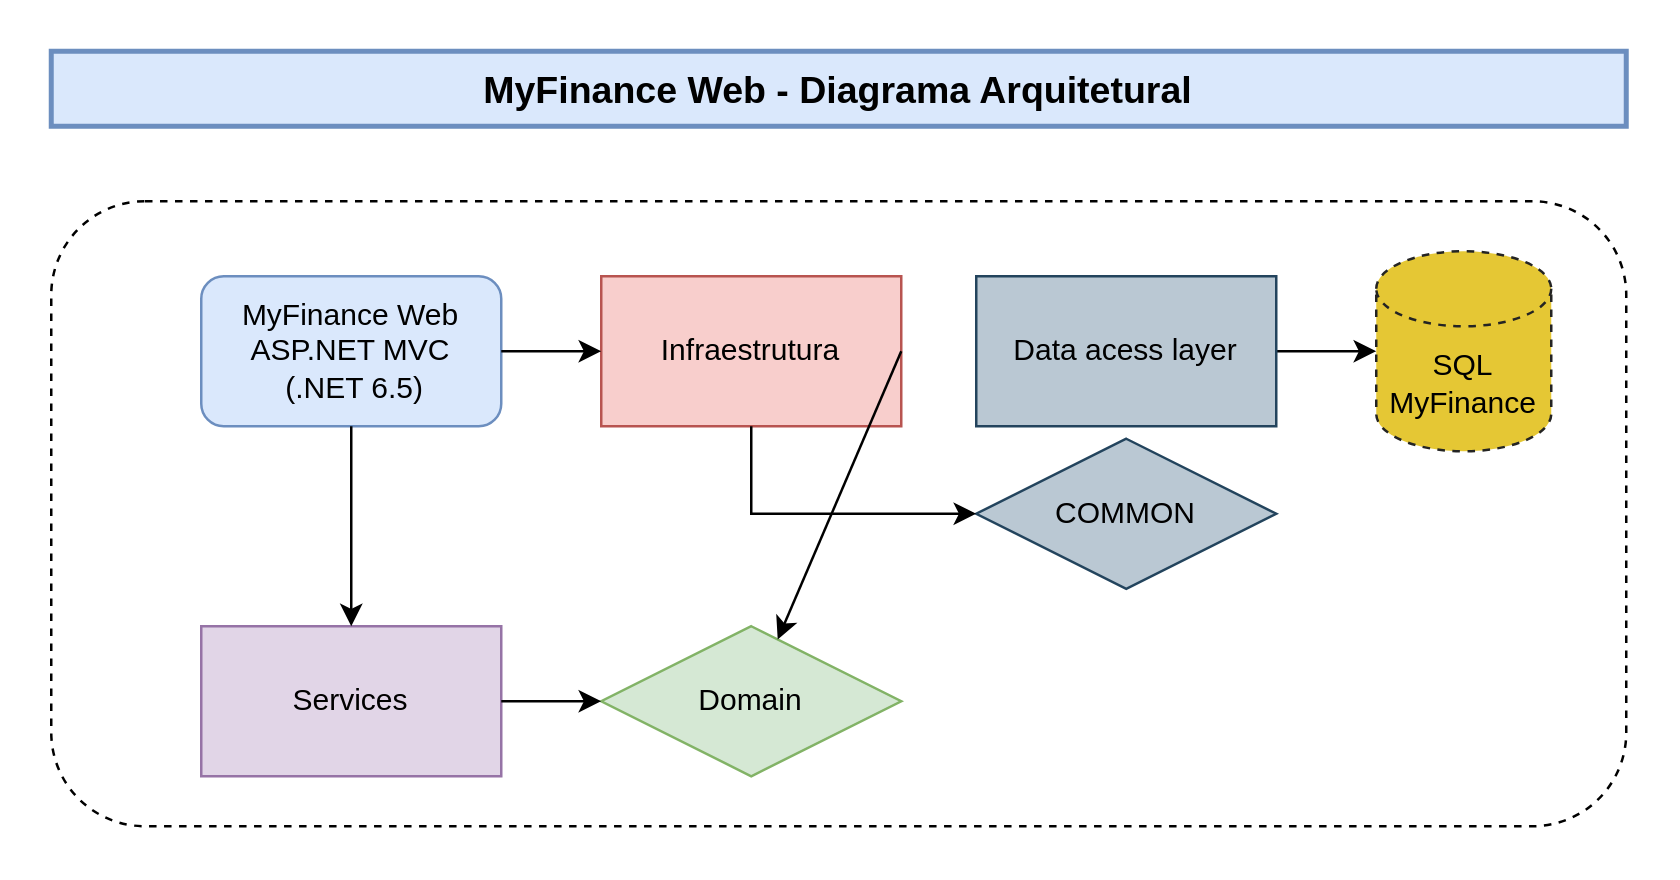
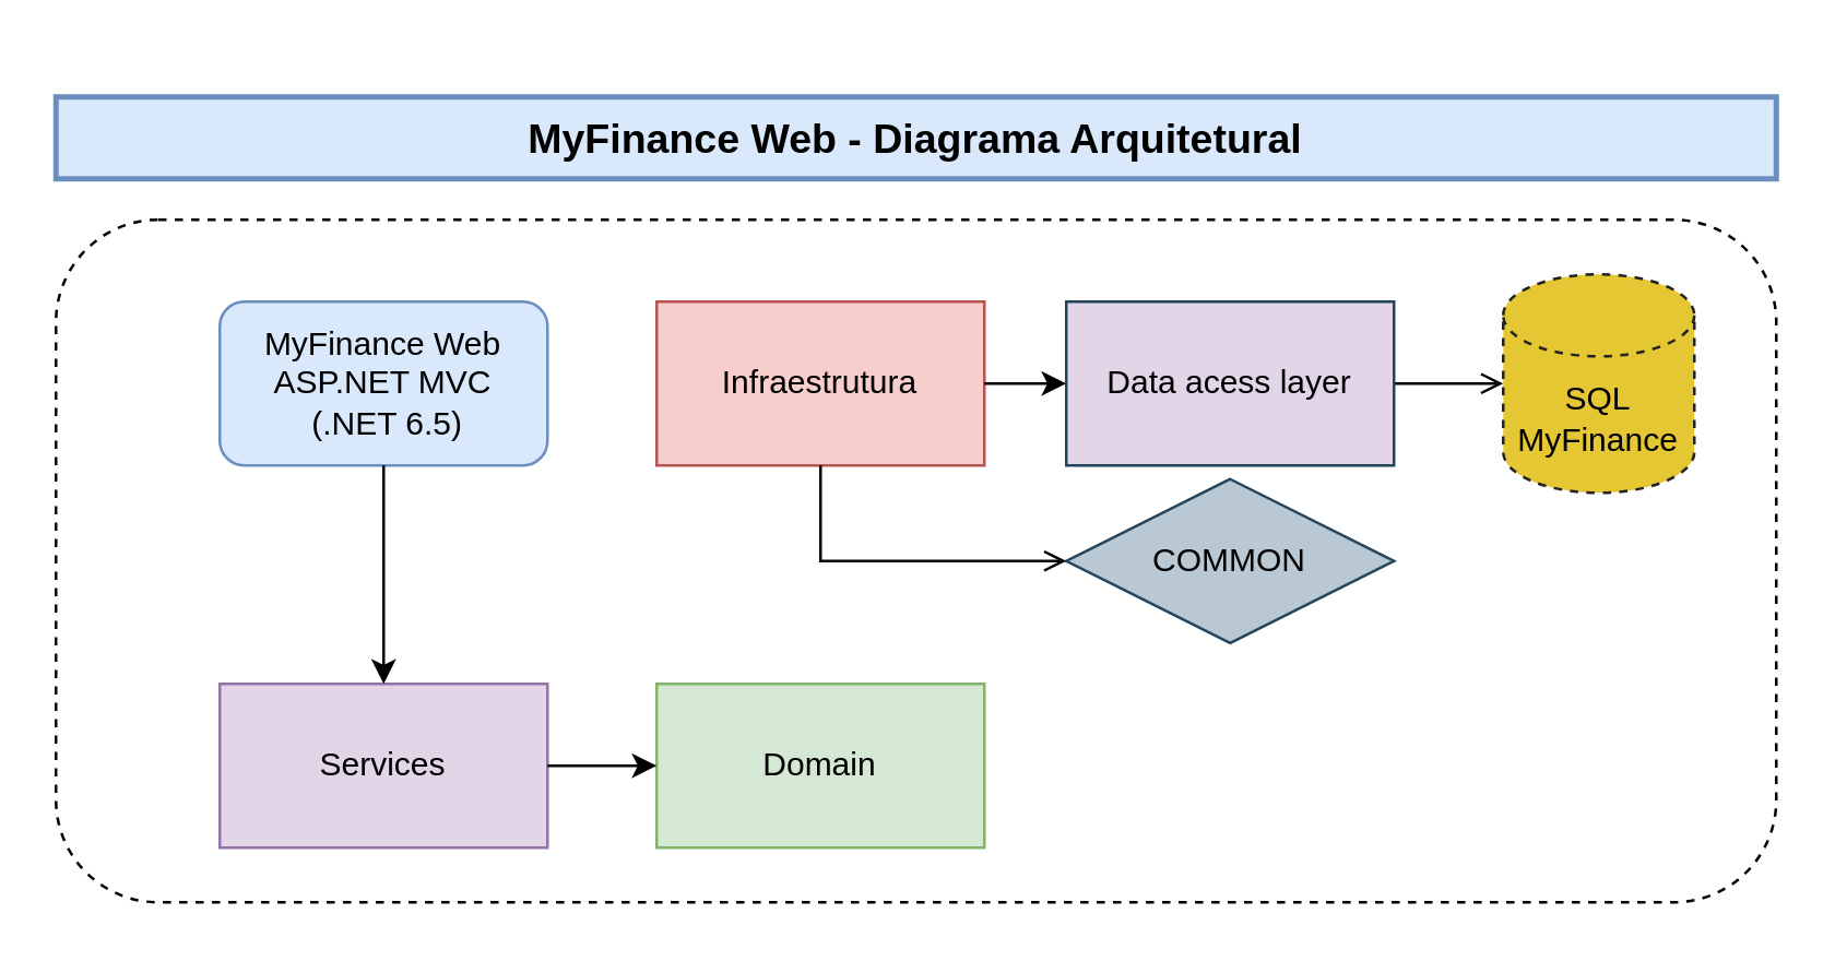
  <mxCell id="0" />
  <mxCell id="1" parent="0" />
  <mxCell id="2" value="" style="rounded=1;whiteSpace=wrap;html=1;dashed=1;" vertex="1" parent="1"><mxGeometry x="20" y="80" width="630" height="250" as="geometry" /></mxCell>
  <mxCell id="3" value="MyFinance Web&lt;br&gt;ASP.NET MVC&lt;br&gt;&amp;nbsp;(.NET 6.5)" style="rounded=1;whiteSpace=wrap;html=1;fillColor=#dae8fc;strokeColor=#6c8ebf;" vertex="1" parent="1"><mxGeometry x="80" y="110" width="120" height="60" as="geometry" /></mxCell>
- <mxCell id="4" value="MyFinance Web - Diagrama Arquitetural" style="text;strokeColor=#6c8ebf;align=center;fillColor=#dae8fc;html=1;verticalAlign=middle;whiteSpace=wrap;rounded=0;strokeWidth=2;fontStyle=1;fontSize=15;" vertex="1" parent="1"><mxGeometry x="20" y="20" width="630" height="30" as="geometry" /></mxCell>
+ <mxCell id="4" value="MyFinance Web - Diagrama Arquitetural" style="text;strokeColor=#6c8ebf;align=center;fillColor=#dae8fc;html=1;verticalAlign=middle;whiteSpace=wrap;rounded=0;strokeWidth=2;fontStyle=1;fontSize=15;" vertex="1" parent="1"><mxGeometry x="20" y="35" width="630" height="30" as="geometry" /></mxCell>
  <mxCell id="5" value="SQL&lt;br&gt;MyFinance" style="shape=cylinder3;whiteSpace=wrap;html=1;boundedLbl=1;backgroundOutline=1;size=15;fillColor=#e5c734;strokeColor=#242423;dashed=1;" vertex="1" parent="1"><mxGeometry x="550" y="100" width="70" height="80" as="geometry" /></mxCell>
- <mxCell id="6" value="" style="endArrow=classic;html=1;rounded=0;exitX=1;exitY=0.5;exitDx=0;exitDy=0;entryX=0;entryY=0.5;entryDx=0;entryDy=0;entryPerimeter=0;" edge="1" parent="1" source="8" target="5"><mxGeometry width="50" height="50" relative="1" as="geometry"><mxPoint x="280" y="260" as="sourcePoint" /><mxPoint x="330" y="210" as="targetPoint" /></mxGeometry></mxCell>
+ <mxCell id="6" value="" style="endArrow=open;html=1;rounded=0;exitX=1;exitY=0.5;exitDx=0;exitDy=0;entryX=0;entryY=0.5;entryDx=0;entryDy=0;entryPerimeter=0;" edge="1" parent="1" source="8" target="5"><mxGeometry width="50" height="50" relative="1" as="geometry"><mxPoint x="280" y="260" as="sourcePoint" /><mxPoint x="330" y="210" as="targetPoint" /></mxGeometry></mxCell>
  <mxCell id="7" value="Infraestrutura" style="rounded=0;whiteSpace=wrap;html=1;fillColor=#f8cecc;strokeColor=#b85450;" vertex="1" parent="1"><mxGeometry x="240" y="110" width="120" height="60" as="geometry" /></mxCell>
- <mxCell id="8" value="Data acess layer" style="rounded=0;whiteSpace=wrap;html=1;fillColor=#bac8d3;strokeColor=#23445d;" vertex="1" parent="1"><mxGeometry x="390" y="110" width="120" height="60" as="geometry" /></mxCell>
+ <mxCell id="8" value="Data acess layer" style="rounded=0;whiteSpace=wrap;html=1;fillColor=#e1d5e7;strokeColor=#23445d;" vertex="1" parent="1"><mxGeometry x="390" y="110" width="120" height="60" as="geometry" /></mxCell>
  <mxCell id="9" value="COMMON" style="rhombus;whiteSpace=wrap;html=1;fillColor=#bac8d3;strokeColor=#23445d;" vertex="1" parent="1"><mxGeometry x="390" y="175" width="120" height="60" as="geometry" /></mxCell>
  <mxCell id="10" value="Services" style="rounded=0;whiteSpace=wrap;html=1;fillColor=#e1d5e7;strokeColor=#9673a6;" vertex="1" parent="1"><mxGeometry x="80" y="250" width="120" height="60" as="geometry" /></mxCell>
- <mxCell id="11" value="Domain" style="rhombus;whiteSpace=wrap;html=1;fillColor=#d5e8d4;strokeColor=#82b366;" vertex="1" parent="1"><mxGeometry x="240" y="250" width="120" height="60" as="geometry" /></mxCell>
+ <mxCell id="11" value="Domain" style="rounded=0;whiteSpace=wrap;html=1;fillColor=#d5e8d4;strokeColor=#82b366;" vertex="1" parent="1"><mxGeometry x="240" y="250" width="120" height="60" as="geometry" /></mxCell>
  <mxCell id="12" value="" style="endArrow=classic;html=1;rounded=0;exitX=0.5;exitY=1;exitDx=0;exitDy=0;" edge="1" parent="1" source="3" target="10"><mxGeometry width="50" height="50" relative="1" as="geometry"><mxPoint x="280" y="170" as="sourcePoint" /><mxPoint x="330" y="120" as="targetPoint" /></mxGeometry></mxCell>
  <mxCell id="13" value="" style="endArrow=classic;html=1;rounded=0;entryX=0;entryY=0.5;entryDx=0;entryDy=0;" edge="1" parent="1" target="11"><mxGeometry width="50" height="50" relative="1" as="geometry"><mxPoint x="200" y="280" as="sourcePoint" /><mxPoint x="250" y="230" as="targetPoint" /></mxGeometry></mxCell>
- <mxCell id="14" value="" style="endArrow=classic;html=1;rounded=0;exitX=1;exitY=0.5;exitDx=0;exitDy=0;entryX=0;entryY=0.5;entryDx=0;entryDy=0;" edge="1" parent="1" source="3" target="7"><mxGeometry width="50" height="50" relative="1" as="geometry"><mxPoint x="280" y="170" as="sourcePoint" /><mxPoint x="330" y="120" as="targetPoint" /></mxGeometry></mxCell>
- <mxCell id="15" value="" style="endArrow=classic;html=1;rounded=0;exitX=1;exitY=0.5;exitDx=0;exitDy=0;" edge="1" parent="1" source="7" target="11"><mxGeometry width="50" height="50" relative="1" as="geometry"><mxPoint x="280" y="170" as="sourcePoint" /><mxPoint x="330" y="120" as="targetPoint" /></mxGeometry></mxCell>
- <mxCell id="16" value="" style="endArrow=classic;html=1;rounded=0;entryX=0;entryY=0.5;entryDx=0;entryDy=0;exitX=0.5;exitY=1;exitDx=0;exitDy=0;" edge="1" parent="1" source="7" target="9"><mxGeometry width="50" height="50" relative="1" as="geometry"><mxPoint x="280" y="170" as="sourcePoint" /><mxPoint x="330" y="120" as="targetPoint" /><Array as="points"><mxPoint x="300" y="205" /></Array></mxGeometry></mxCell>
+ <mxCell id="15" value="" style="endArrow=classic;html=1;rounded=0;exitX=1;exitY=0.5;exitDx=0;exitDy=0;entryX=0;entryY=0.5;entryDx=0;entryDy=0;" edge="1" parent="1" source="7" target="8"><mxGeometry width="50" height="50" relative="1" as="geometry"><mxPoint x="280" y="170" as="sourcePoint" /><mxPoint x="330" y="120" as="targetPoint" /></mxGeometry></mxCell>
+ <mxCell id="16" value="" style="endArrow=open;html=1;rounded=0;entryX=0;entryY=0.5;entryDx=0;entryDy=0;exitX=0.5;exitY=1;exitDx=0;exitDy=0;" edge="1" parent="1" source="7" target="9"><mxGeometry width="50" height="50" relative="1" as="geometry"><mxPoint x="280" y="170" as="sourcePoint" /><mxPoint x="330" y="120" as="targetPoint" /><Array as="points"><mxPoint x="300" y="205" /></Array></mxGeometry></mxCell>
